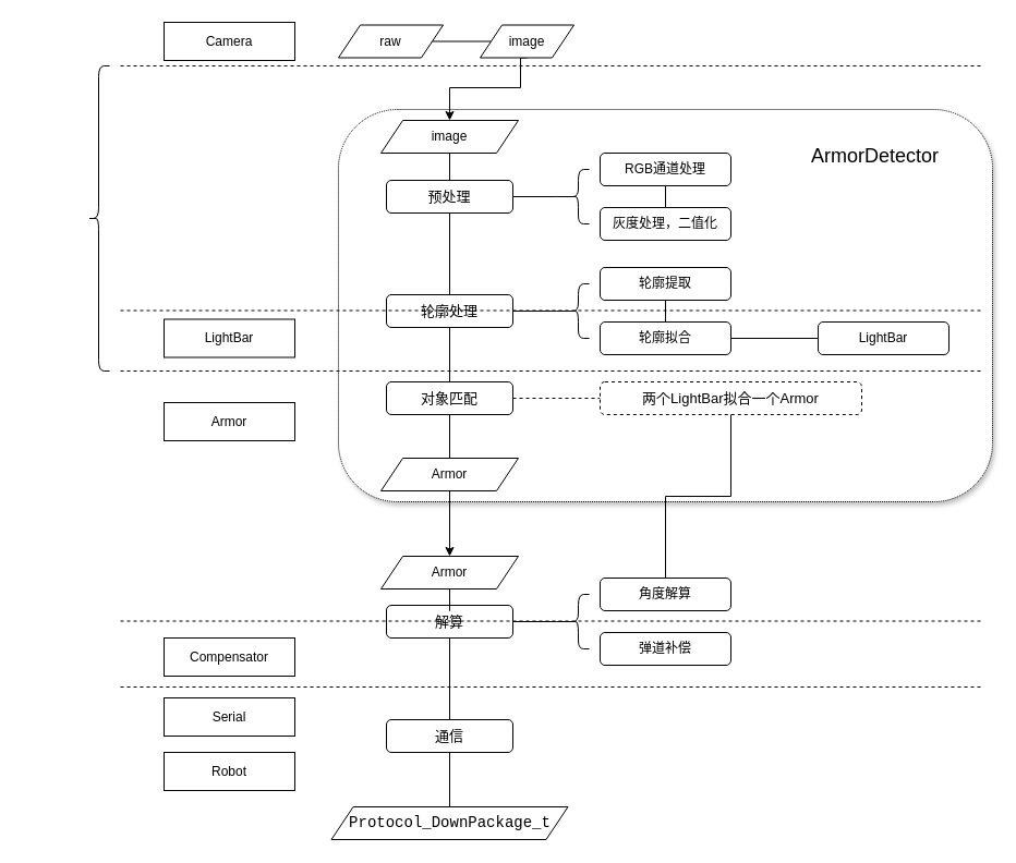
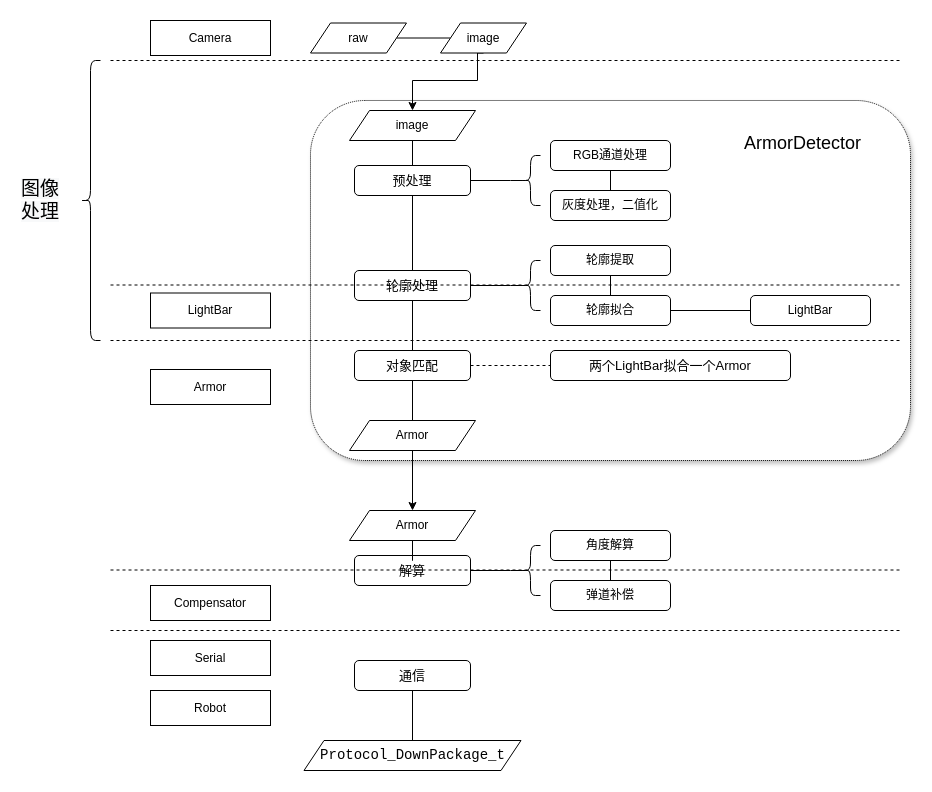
  <mxCell id="0" />
  <mxCell id="1" parent="0" />
  <mxCell id="2" value="" style="rounded=1;whiteSpace=wrap;html=1;dashed=1;dashPattern=1 1;glass=0;shadow=1;" vertex="1" parent="1"><mxGeometry x="310" y="100" width="600" height="360" as="geometry" /></mxCell>
  <mxCell id="3" value="" style="edgeStyle=orthogonalEdgeStyle;rounded=0;orthogonalLoop=1;jettySize=auto;html=1;endArrow=none;endFill=0;entryX=0.1;entryY=0.5;entryDx=0;entryDy=0;entryPerimeter=0;" edge="1" parent="1" source="5" target="8"><mxGeometry relative="1" as="geometry"><Array as="points"><mxPoint x="510" y="180" /><mxPoint x="510" y="180" /></Array></mxGeometry></mxCell>
  <mxCell id="4" value="" style="edgeStyle=orthogonalEdgeStyle;rounded=0;orthogonalLoop=1;jettySize=auto;html=1;endArrow=none;endFill=0;strokeColor=#000000;" edge="1" parent="1" source="5" target="13"><mxGeometry relative="1" as="geometry" /></mxCell>
  <mxCell id="5" value="&lt;font style=&quot;font-size: 13px&quot;&gt;预处理&lt;/font&gt;" style="rounded=1;whiteSpace=wrap;html=1;" vertex="1" parent="1"><mxGeometry x="354" y="165" width="116" height="30" as="geometry" /></mxCell>
  <mxCell id="6" value="" style="edgeStyle=orthogonalEdgeStyle;rounded=0;orthogonalLoop=1;jettySize=auto;html=1;endArrow=none;endFill=0;strokeColor=#000000;entryX=0.5;entryY=0;entryDx=0;entryDy=0;" edge="1" parent="1" source="7" target="5"><mxGeometry relative="1" as="geometry"><mxPoint x="417" y="220" as="targetPoint" /></mxGeometry></mxCell>
  <mxCell id="7" value="image" style="shape=parallelogram;perimeter=parallelogramPerimeter;whiteSpace=wrap;html=1;fixedSize=1;rounded=0;" vertex="1" parent="1"><mxGeometry x="349" y="110" width="126" height="30" as="geometry" /></mxCell>
  <mxCell id="8" value="" style="shape=curlyBracket;whiteSpace=wrap;html=1;rounded=1;" vertex="1" parent="1"><mxGeometry x="520" y="155" width="20" height="50" as="geometry" /></mxCell>
  <mxCell id="9" style="edgeStyle=orthogonalEdgeStyle;rounded=0;orthogonalLoop=1;jettySize=auto;html=1;entryX=0.5;entryY=0;entryDx=0;entryDy=0;endArrow=none;endFill=0;strokeColor=#000000;" edge="1" parent="1" source="10" target="11"><mxGeometry relative="1" as="geometry" /></mxCell>
  <mxCell id="10" value="RGB通道处理" style="rounded=1;whiteSpace=wrap;html=1;" vertex="1" parent="1"><mxGeometry x="550" y="140" width="120" height="30" as="geometry" /></mxCell>
  <mxCell id="11" value="灰度处理，二值化" style="whiteSpace=wrap;html=1;rounded=1;" vertex="1" parent="1"><mxGeometry x="550" y="190" width="120" height="30" as="geometry" /></mxCell>
  <mxCell id="12" value="" style="edgeStyle=orthogonalEdgeStyle;rounded=0;orthogonalLoop=1;jettySize=auto;html=1;endArrow=none;endFill=0;strokeColor=#000000;" edge="1" parent="1" source="13" target="23"><mxGeometry relative="1" as="geometry" /></mxCell>
  <mxCell id="13" value="&lt;font style=&quot;font-size: 13px&quot;&gt;轮廓处理&lt;/font&gt;" style="rounded=1;whiteSpace=wrap;html=1;" vertex="1" parent="1"><mxGeometry x="354" y="270" width="116" height="30" as="geometry" /></mxCell>
  <mxCell id="14" value="" style="edgeStyle=orthogonalEdgeStyle;rounded=0;orthogonalLoop=1;jettySize=auto;html=1;endArrow=none;endFill=0;entryX=0.1;entryY=0.5;entryDx=0;entryDy=0;entryPerimeter=0;" edge="1" parent="1" target="15"><mxGeometry relative="1" as="geometry"><mxPoint x="470" y="285" as="sourcePoint" /><Array as="points"><mxPoint x="510" y="285" /><mxPoint x="510" y="285" /></Array></mxGeometry></mxCell>
  <mxCell id="15" value="" style="shape=curlyBracket;whiteSpace=wrap;html=1;rounded=1;" vertex="1" parent="1"><mxGeometry x="520" y="260" width="20" height="50" as="geometry" /></mxCell>
  <mxCell id="16" style="edgeStyle=orthogonalEdgeStyle;rounded=0;orthogonalLoop=1;jettySize=auto;html=1;entryX=0.5;entryY=0;entryDx=0;entryDy=0;endArrow=none;endFill=0;strokeColor=#000000;" edge="1" parent="1" source="17" target="19"><mxGeometry relative="1" as="geometry" /></mxCell>
  <mxCell id="17" value="轮廓提取" style="rounded=1;whiteSpace=wrap;html=1;" vertex="1" parent="1"><mxGeometry x="550" y="245" width="120" height="30" as="geometry" /></mxCell>
  <mxCell id="18" value="" style="edgeStyle=orthogonalEdgeStyle;rounded=0;orthogonalLoop=1;jettySize=auto;html=1;endArrow=none;endFill=0;strokeColor=#000000;" edge="1" parent="1" source="19" target="20"><mxGeometry relative="1" as="geometry" /></mxCell>
  <mxCell id="19" value="轮廓拟合" style="whiteSpace=wrap;html=1;rounded=1;" vertex="1" parent="1"><mxGeometry x="550" y="295" width="120" height="30" as="geometry" /></mxCell>
  <mxCell id="20" value="LightBar" style="whiteSpace=wrap;html=1;rounded=1;" vertex="1" parent="1"><mxGeometry x="750" y="295" width="120" height="30" as="geometry" /></mxCell>
  <mxCell id="21" value="" style="edgeStyle=orthogonalEdgeStyle;rounded=0;orthogonalLoop=1;jettySize=auto;html=1;endArrow=none;endFill=0;strokeColor=#000000;dashed=1;" edge="1" parent="1" source="23" target="24"><mxGeometry relative="1" as="geometry" /></mxCell>
  <mxCell id="22" value="" style="edgeStyle=orthogonalEdgeStyle;rounded=0;orthogonalLoop=1;jettySize=auto;html=1;endArrow=none;endFill=0;strokeColor=#000000;" edge="1" parent="1" source="23" target="46"><mxGeometry relative="1" as="geometry" /></mxCell>
  <mxCell id="23" value="&lt;span style=&quot;font-size: 13px&quot;&gt;对象匹配&lt;/span&gt;" style="rounded=1;whiteSpace=wrap;html=1;" vertex="1" parent="1"><mxGeometry x="354" y="350" width="116" height="30" as="geometry" /></mxCell>
- <mxCell id="24" value="&lt;span style=&quot;font-size: 13px&quot;&gt;两个LightBar拟合一个Armor&lt;/span&gt;" style="rounded=1;whiteSpace=wrap;html=1;dashed=1;" vertex="1" parent="1"><mxGeometry x="550" y="350" width="240" height="30" as="geometry" /></mxCell>
- <mxCell id="25" value="" style="edgeStyle=orthogonalEdgeStyle;rounded=0;orthogonalLoop=1;jettySize=auto;html=1;endArrow=none;endFill=0;strokeColor=#000000;" edge="1" parent="1" source="26" target="33"><mxGeometry relative="1" as="geometry" /></mxCell>
+ <mxCell id="24" value="&lt;span style=&quot;font-size: 13px&quot;&gt;两个LightBar拟合一个Armor&lt;/span&gt;" style="rounded=1;whiteSpace=wrap;html=1;" vertex="1" parent="1"><mxGeometry x="550" y="350" width="240" height="30" as="geometry" /></mxCell>
  <mxCell id="26" value="&lt;span style=&quot;font-size: 13px&quot;&gt;解算&lt;/span&gt;" style="rounded=1;whiteSpace=wrap;html=1;" vertex="1" parent="1"><mxGeometry x="354" y="555" width="116" height="30" as="geometry" /></mxCell>
  <mxCell id="27" value="" style="edgeStyle=orthogonalEdgeStyle;rounded=0;orthogonalLoop=1;jettySize=auto;html=1;endArrow=none;endFill=0;entryX=0.1;entryY=0.5;entryDx=0;entryDy=0;entryPerimeter=0;" edge="1" parent="1" target="28"><mxGeometry relative="1" as="geometry"><mxPoint x="470" y="570" as="sourcePoint" /><Array as="points"><mxPoint x="510" y="570" /><mxPoint x="510" y="570" /></Array></mxGeometry></mxCell>
  <mxCell id="28" value="" style="shape=curlyBracket;whiteSpace=wrap;html=1;rounded=1;" vertex="1" parent="1"><mxGeometry x="520" y="545" width="20" height="50" as="geometry" /></mxCell>
- <mxCell id="29" style="edgeStyle=orthogonalEdgeStyle;rounded=0;orthogonalLoop=1;jettySize=auto;html=1;endArrow=none;endFill=0;strokeColor=#000000;" edge="1" parent="1" source="30" target="24"><mxGeometry relative="1" as="geometry" /></mxCell>
+ <mxCell id="29" style="edgeStyle=orthogonalEdgeStyle;rounded=0;orthogonalLoop=1;jettySize=auto;html=1;entryX=0.5;entryY=0;entryDx=0;entryDy=0;endArrow=none;endFill=0;strokeColor=#000000;" edge="1" parent="1" source="30" target="31"><mxGeometry relative="1" as="geometry" /></mxCell>
  <mxCell id="30" value="角度解算" style="rounded=1;whiteSpace=wrap;html=1;" vertex="1" parent="1"><mxGeometry x="550" y="530" width="120" height="30" as="geometry" /></mxCell>
  <mxCell id="31" value="弹道补偿" style="whiteSpace=wrap;html=1;rounded=1;" vertex="1" parent="1"><mxGeometry x="550" y="580" width="120" height="30" as="geometry" /></mxCell>
  <mxCell id="32" value="" style="edgeStyle=orthogonalEdgeStyle;rounded=0;orthogonalLoop=1;jettySize=auto;html=1;endArrow=none;endFill=0;strokeColor=#000000;" edge="1" parent="1" source="33" target="43"><mxGeometry relative="1" as="geometry" /></mxCell>
  <mxCell id="33" value="&lt;span style=&quot;font-size: 13px&quot;&gt;通信&lt;/span&gt;" style="rounded=1;whiteSpace=wrap;html=1;" vertex="1" parent="1"><mxGeometry x="354" y="660" width="116" height="30" as="geometry" /></mxCell>
  <mxCell id="34" value="LightBar" style="rounded=0;whiteSpace=wrap;html=1;" vertex="1" parent="1"><mxGeometry x="150" y="292.5" width="120" height="35" as="geometry" /></mxCell>
  <mxCell id="35" value="Armor" style="rounded=0;whiteSpace=wrap;html=1;" vertex="1" parent="1"><mxGeometry x="150" y="369" width="120" height="35" as="geometry" /></mxCell>
  <mxCell id="36" value="Compensator" style="rounded=0;whiteSpace=wrap;html=1;" vertex="1" parent="1"><mxGeometry x="150" y="585" width="120" height="35" as="geometry" /></mxCell>
  <mxCell id="37" value="" style="endArrow=none;dashed=1;html=1;strokeColor=#000000;" edge="1" parent="1"><mxGeometry width="50" height="50" relative="1" as="geometry"><mxPoint x="110" y="340" as="sourcePoint" /><mxPoint x="900" y="340" as="targetPoint" /></mxGeometry></mxCell>
  <mxCell id="38" value="" style="endArrow=none;dashed=1;html=1;strokeColor=#000000;" edge="1" parent="1"><mxGeometry width="50" height="50" relative="1" as="geometry"><mxPoint x="110" y="569.5" as="sourcePoint" /><mxPoint x="900" y="569.5" as="targetPoint" /></mxGeometry></mxCell>
  <mxCell id="39" value="&lt;font style=&quot;font-size: 18px&quot;&gt;ArmorDetector&lt;/font&gt;" style="text;html=1;strokeColor=none;fillColor=none;align=center;verticalAlign=middle;whiteSpace=wrap;rounded=0;shadow=1;glass=0;dashed=1;dashPattern=1 1;" vertex="1" parent="1"><mxGeometry x="720" y="115" width="165" height="55" as="geometry" /></mxCell>
  <mxCell id="40" value="Serial" style="rounded=0;whiteSpace=wrap;html=1;" vertex="1" parent="1"><mxGeometry x="150" y="640" width="120" height="35" as="geometry" /></mxCell>
  <mxCell id="41" value="Robot" style="rounded=0;whiteSpace=wrap;html=1;" vertex="1" parent="1"><mxGeometry x="150" y="690" width="120" height="35" as="geometry" /></mxCell>
  <mxCell id="42" value="" style="endArrow=none;dashed=1;html=1;strokeColor=#000000;" edge="1" parent="1"><mxGeometry width="50" height="50" relative="1" as="geometry"><mxPoint x="110" y="630" as="sourcePoint" /><mxPoint x="900" y="630" as="targetPoint" /></mxGeometry></mxCell>
  <mxCell id="43" value="&lt;div style=&quot;font-family: &amp;#34;consolas&amp;#34; , &amp;#34;courier new&amp;#34; , monospace ; font-size: 14px ; line-height: 19px&quot;&gt;Protocol_DownPackage_t&lt;/div&gt;" style="shape=parallelogram;perimeter=parallelogramPerimeter;whiteSpace=wrap;html=1;fixedSize=1;rounded=0;" vertex="1" parent="1"><mxGeometry x="303.5" y="740" width="217" height="30" as="geometry" /></mxCell>
  <mxCell id="44" value="" style="endArrow=none;dashed=1;html=1;strokeColor=#000000;" edge="1" parent="1"><mxGeometry width="50" height="50" relative="1" as="geometry"><mxPoint x="110" y="284.5" as="sourcePoint" /><mxPoint x="900" y="284.5" as="targetPoint" /></mxGeometry></mxCell>
  <mxCell id="45" value="" style="edgeStyle=orthogonalEdgeStyle;rounded=0;orthogonalLoop=1;jettySize=auto;html=1;endArrow=none;endFill=0;strokeColor=#000000;" edge="1" parent="1" source="52" target="26"><mxGeometry relative="1" as="geometry" /></mxCell>
  <mxCell id="46" value="Armor" style="shape=parallelogram;perimeter=parallelogramPerimeter;whiteSpace=wrap;html=1;fixedSize=1;rounded=0;" vertex="1" parent="1"><mxGeometry x="349" y="420" width="126" height="30" as="geometry" /></mxCell>
  <mxCell id="47" value="Camera" style="rounded=0;whiteSpace=wrap;html=1;" vertex="1" parent="1"><mxGeometry x="150" y="20" width="120" height="35" as="geometry" /></mxCell>
  <mxCell id="48" value="" style="rounded=0;orthogonalLoop=1;jettySize=auto;html=1;endArrow=none;endFill=0;strokeColor=#000000;" edge="1" parent="1" source="49" target="51"><mxGeometry relative="1" as="geometry" /></mxCell>
  <mxCell id="49" value="raw" style="shape=parallelogram;perimeter=parallelogramPerimeter;whiteSpace=wrap;html=1;fixedSize=1;rounded=0;" vertex="1" parent="1"><mxGeometry x="310" y="22.5" width="96" height="30" as="geometry" /></mxCell>
  <mxCell id="50" value="" style="edgeStyle=orthogonalEdgeStyle;rounded=0;orthogonalLoop=1;jettySize=auto;html=1;endArrow=classic;endFill=1;strokeColor=#000000;entryX=0.5;entryY=0;entryDx=0;entryDy=0;exitX=0.5;exitY=1;exitDx=0;exitDy=0;" edge="1" parent="1" source="51" target="7"><mxGeometry relative="1" as="geometry"><Array as="points"><mxPoint x="477" y="80" /><mxPoint x="412" y="80" /></Array></mxGeometry></mxCell>
  <mxCell id="51" value="image" style="shape=parallelogram;perimeter=parallelogramPerimeter;whiteSpace=wrap;html=1;fixedSize=1;rounded=0;" vertex="1" parent="1"><mxGeometry x="440" y="22.5" width="86" height="30" as="geometry" /></mxCell>
  <mxCell id="52" value="Armor" style="shape=parallelogram;perimeter=parallelogramPerimeter;whiteSpace=wrap;html=1;fixedSize=1;rounded=0;" vertex="1" parent="1"><mxGeometry x="349" y="510" width="126" height="30" as="geometry" /></mxCell>
  <mxCell id="53" value="" style="edgeStyle=orthogonalEdgeStyle;rounded=0;orthogonalLoop=1;jettySize=auto;html=1;endArrow=classic;endFill=1;strokeColor=#000000;" edge="1" parent="1" source="46" target="52"><mxGeometry relative="1" as="geometry"><mxPoint x="412" y="450" as="sourcePoint" /><mxPoint x="412" y="525" as="targetPoint" /></mxGeometry></mxCell>
  <mxCell id="54" value="" style="endArrow=none;dashed=1;html=1;strokeColor=#000000;" edge="1" parent="1"><mxGeometry width="50" height="50" relative="1" as="geometry"><mxPoint x="110" y="60" as="sourcePoint" /><mxPoint x="900" y="60" as="targetPoint" /></mxGeometry></mxCell>
  <mxCell id="55" value="" style="shape=curlyBracket;whiteSpace=wrap;html=1;rounded=1;shadow=0;glass=0;" vertex="1" parent="1"><mxGeometry x="80" y="60" width="20" height="280" as="geometry" /></mxCell>
+ <mxCell id="56" value="&#10;&#10;&lt;span style=&quot;color: rgb(0, 0, 0); font-family: helvetica; font-size: 19px; font-style: normal; font-weight: 400; letter-spacing: normal; text-align: center; text-indent: 0px; text-transform: none; word-spacing: 0px; background-color: rgb(248, 249, 250); display: inline; float: none;&quot;&gt;图像处理&lt;/span&gt;&#10;&#10;" style="text;html=1;strokeColor=none;fillColor=none;align=center;verticalAlign=middle;whiteSpace=wrap;rounded=0;shadow=0;glass=0;" vertex="1" parent="1"><mxGeometry x="20" y="172.5" width="40" height="55" as="geometry" /></mxCell>
